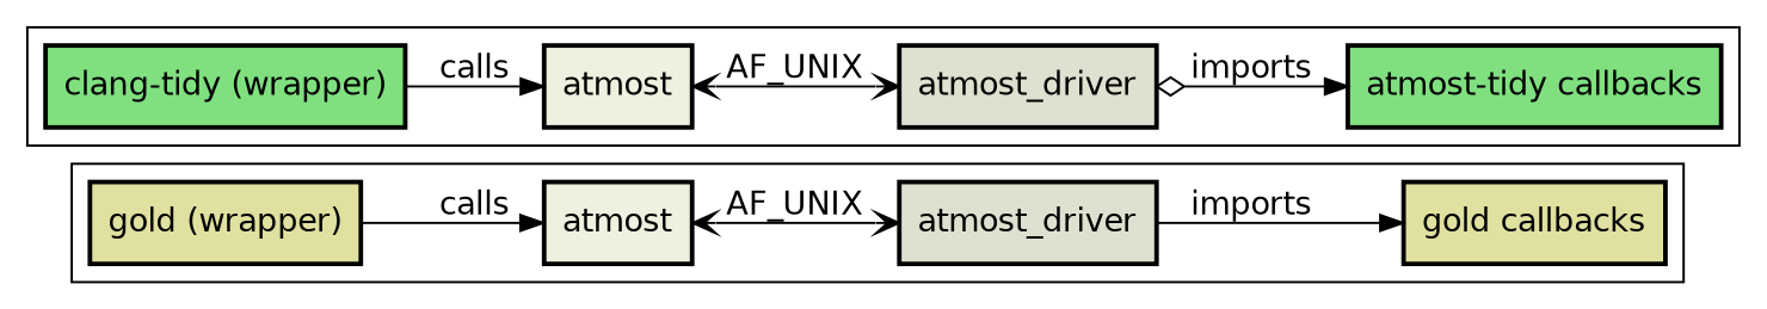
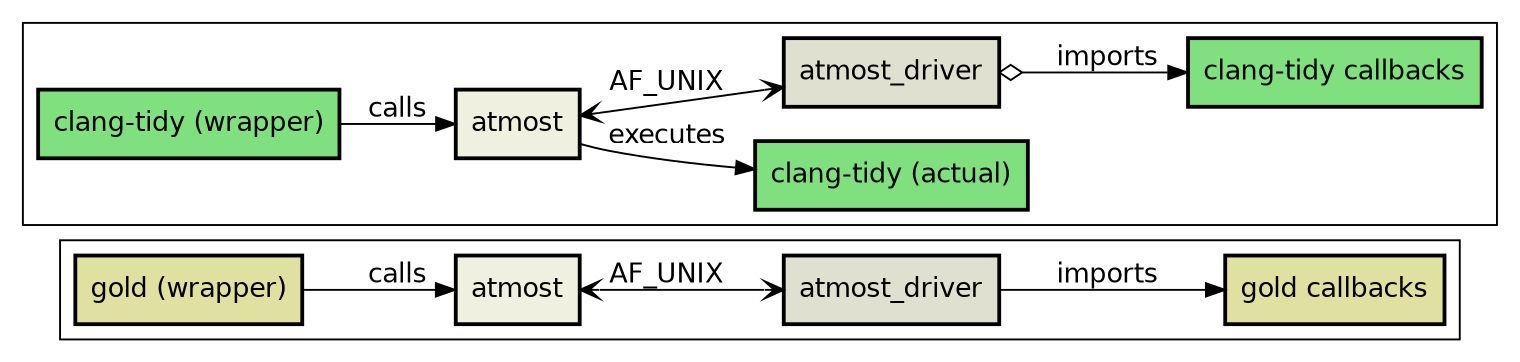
  digraph {
    fontname=helvetica
    rankdir=LR
    ranksep=0.4
    node [fillcolor="#80E080" fontname=helvetica penwidth=2 shape=box style=filled]
    edge [fontname=helvetica penwidth=1]
    n1 [fillcolor="#E0E0A0" label="gold (wrapper)"]
    n2 [fillcolor="#F0F0E0" label=atmost]
    n3 [fillcolor="#E0E0D0" label=atmost_driver]
    n4 [fillcolor="#E0E0A0" label="gold callbacks"]
    n5 [label="clang-tidy (wrapper)"]
    n6 [fillcolor="#F0F0E0" label=atmost]
+   n7 [label="clang-tidy (actual)"]
    n8 [fillcolor="#E0E0D0" label=atmost_driver]
-   n9 [label="atmost-tidy callbacks"]
+   n9 [label="clang-tidy callbacks"]
    subgraph cluster_1 {
      n1
      n2
      n3
      n4
    }
    subgraph cluster_2 {
      n5
      n6
+     n7
      n8
      n9
    }
    n1 -> n2 [label=calls]
    n2 -> n3 [arrowhead=vee arrowtail=vee dir=both label=AF_UNIX]
    n3 -> n4 [arrowtail=odiamond label=imports]
    n5 -> n6 [label=calls]
+   n6 -> n7 [label=executes]
    n6 -> n8 [arrowhead=vee arrowtail=vee dir=both label=AF_UNIX]
    n8 -> n9 [arrowtail=odiamond dir=both label=imports]
  }
